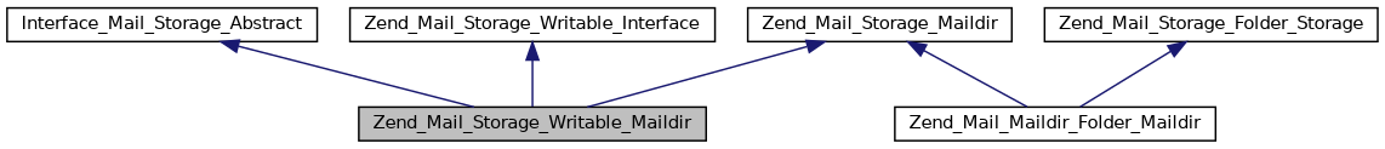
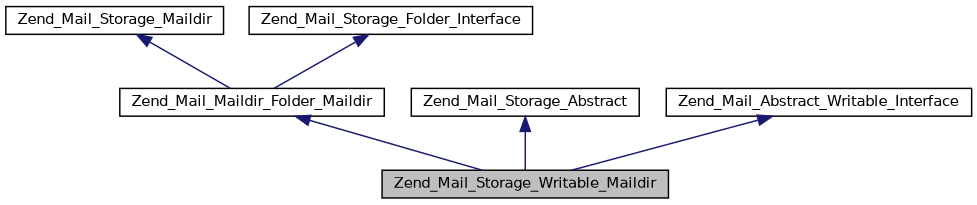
  digraph {
    node [color=black fillcolor=white fontname=Helvetica fontsize=10 shape=record style=filled]
    edge [color=midnightblue dir=back fontname=Helvetica fontsize=10 labelfontname=Helvetica labelfontsize=10 style=solid]
    n1 [fillcolor=grey75 fontcolor=black height=0.2 label=Zend_Mail_Storage_Writable_Maildir width=0.4]
    n2 [height=0.2 label=Zend_Mail_Maildir_Folder_Maildir width=0.4]
    n3 [height=0.2 label=Zend_Mail_Storage_Maildir width=0.4]
-   n4 [height=0.2 label=Interface_Mail_Storage_Abstract width=0.4]
-   n5 [height=0.2 label=Zend_Mail_Storage_Folder_Storage width=0.4]
-   n6 [height=0.2 label=Zend_Mail_Storage_Writable_Interface width=0.4]
-   n3 -> n1
+   n4 [height=0.2 label=Zend_Mail_Storage_Abstract width=0.4]
+   n5 [height=0.2 label=Zend_Mail_Storage_Folder_Interface width=0.4]
+   n6 [height=0.2 label=Zend_Mail_Abstract_Writable_Interface width=0.4]
+   n2 -> n1
    n3 -> n2
    n4 -> n1
    n5 -> n2
    n6 -> n1
  }
